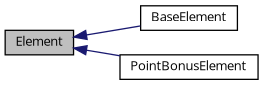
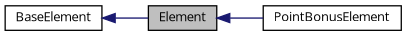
  digraph {
    fontname="Open Sans"
    rankdir=LR
    node [color=black fillcolor=white fontname="Open Sans" fontsize=10 shape=record style=filled]
    edge [color=midnightblue dir=back fontname="Open Sans" fontsize=10 labelfontname=Helvetica labelfontsize=10 style=solid]
    n1 [fillcolor=grey75 fontcolor=black height=0.2 label=Element width=0.4]
    n2 [height=0.2 label=BaseElement width=0.4]
    n3 [height=0.2 label=PointBonusElement width=0.4]
-   n1 -> n2
+   n2 -> n1
    n1 -> n3
  }
